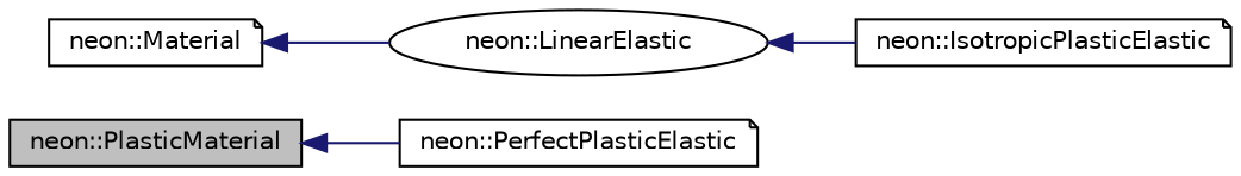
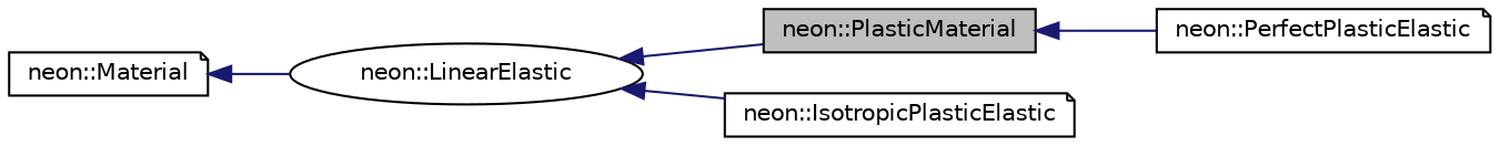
  digraph {
    rankdir=LR
    node [color=black fillcolor=white fontname=Helvetica fontsize=10 shape=note style=filled]
    edge [color=midnightblue dir=back fontname=Helvetica fontsize=10 labelfontname=Helvetica labelfontsize=10 style=solid]
    n1 [fillcolor=grey75 fontcolor=black height=0.2 label="neon::PlasticMaterial" shape=box width=0.4]
    n2 [height=0.2 label="neon::PerfectPlasticElastic" width=0.4]
    n3 [height=0.2 label="neon::LinearElastic" shape=ellipse width=0.4]
    n4 [height=0.2 label="neon::IsotropicPlasticElastic" width=0.4]
    n5 [height=0.2 label="neon::Material" width=0.4]
    n1 -> n2
+   n3 -> n1
    n3 -> n4
    n5 -> n3
  }
